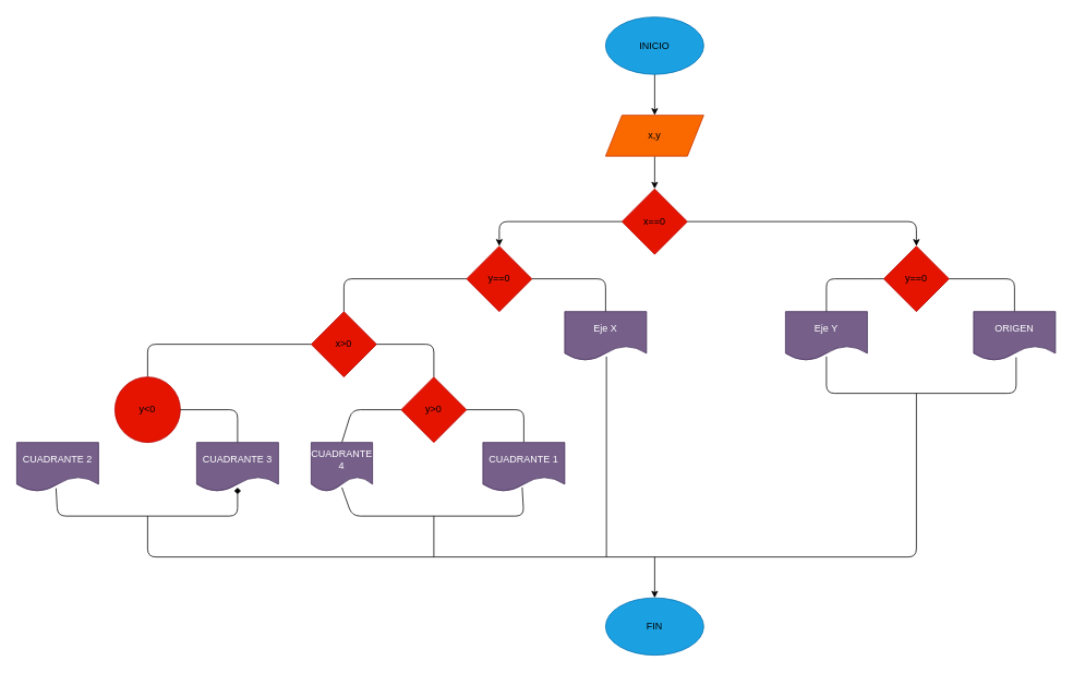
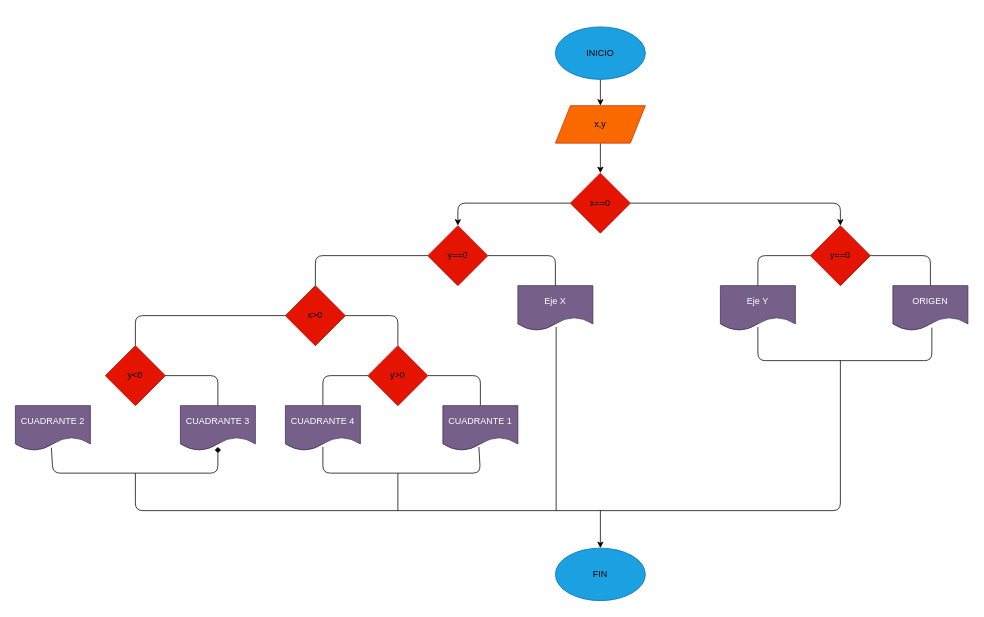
  <mxCell id="0" />
  <mxCell id="1" parent="0" />
  <mxCell id="2" value="" style="edgeStyle=none;html=1;fontColor=#000000;" edge="1" parent="1" source="3"><mxGeometry relative="1" as="geometry"><mxPoint x="800" y="140" as="targetPoint" /></mxGeometry></mxCell>
- <mxCell id="3" value="&lt;font color=&quot;#000000&quot;&gt;INICIO&lt;/font&gt;" style="ellipse;whiteSpace=wrap;html=1;fillColor=#1ba1e2;fontColor=#ffffff;strokeColor=#006EAF;" vertex="1" parent="1"><mxGeometry x="740" width="120" height="70" as="geometry" y="20" /></mxCell>
+ <mxCell id="3" value="&lt;font color=&quot;#000000&quot;&gt;INICIO&lt;/font&gt;" style="ellipse;whiteSpace=wrap;html=1;fillColor=#1ba1e2;fontColor=#ffffff;strokeColor=#006EAF;" vertex="1" parent="1"><mxGeometry x="740" y="35" width="120" height="70" as="geometry" /></mxCell>
  <mxCell id="4" value="" style="edgeStyle=none;html=1;fontColor=#000000;" edge="1" parent="1" source="5" target="6"><mxGeometry relative="1" as="geometry" /></mxCell>
  <mxCell id="5" value="x,y" style="shape=parallelogram;perimeter=parallelogramPerimeter;whiteSpace=wrap;html=1;fixedSize=1;fontColor=#000000;fillColor=#fa6800;strokeColor=#C73500;" vertex="1" parent="1"><mxGeometry x="740" y="140" width="120" height="50" as="geometry" /></mxCell>
  <mxCell id="6" value="&lt;font color=&quot;#000000&quot;&gt;x==0&lt;/font&gt;" style="rhombus;whiteSpace=wrap;html=1;fontColor=#ffffff;fillColor=#e51400;strokeColor=#B20000;" vertex="1" parent="1"><mxGeometry x="760" y="230" width="80" height="80" as="geometry" /></mxCell>
  <mxCell id="7" value="" style="endArrow=classic;html=1;fontColor=#000000;exitX=1;exitY=0.5;exitDx=0;exitDy=0;entryX=0.5;entryY=0;entryDx=0;entryDy=0;" edge="1" parent="1" source="6" target="8"><mxGeometry width="50" height="50" relative="1" as="geometry"><mxPoint x="820" y="370" as="sourcePoint" /><mxPoint x="1130" y="300" as="targetPoint" /><Array as="points"><mxPoint x="1020" y="270" /><mxPoint x="1120" y="270" /></Array></mxGeometry></mxCell>
  <mxCell id="8" value="&lt;font color=&quot;#000000&quot;&gt;y==0&lt;/font&gt;" style="rhombus;whiteSpace=wrap;html=1;fontColor=#ffffff;fillColor=#e51400;strokeColor=#B20000;" vertex="1" parent="1"><mxGeometry x="1080" y="300" width="80" height="80" as="geometry" /></mxCell>
  <mxCell id="9" value="" style="endArrow=none;html=1;fontColor=#000000;exitX=1;exitY=0.5;exitDx=0;exitDy=0;entryX=0.5;entryY=0;entryDx=0;entryDy=0;" edge="1" parent="1" source="8" target="10"><mxGeometry width="50" height="50" relative="1" as="geometry"><mxPoint x="990" y="420" as="sourcePoint" /><mxPoint x="1260" y="390" as="targetPoint" /><Array as="points"><mxPoint x="1240" y="340" /></Array></mxGeometry></mxCell>
  <mxCell id="10" value="ORIGEN" style="shape=document;whiteSpace=wrap;html=1;boundedLbl=1;fontColor=#ffffff;fillColor=#76608a;strokeColor=#432D57;" vertex="1" parent="1"><mxGeometry x="1190" y="380" width="100" height="60" as="geometry" /></mxCell>
  <mxCell id="11" value="Eje Y" style="shape=document;whiteSpace=wrap;html=1;boundedLbl=1;fontColor=#ffffff;fillColor=#76608a;strokeColor=#432D57;" vertex="1" parent="1"><mxGeometry x="960" y="380" width="100" height="60" as="geometry" /></mxCell>
  <mxCell id="12" value="" style="endArrow=none;html=1;fontColor=#000000;entryX=0;entryY=0.5;entryDx=0;entryDy=0;exitX=0.5;exitY=0;exitDx=0;exitDy=0;" edge="1" parent="1" source="11" target="8"><mxGeometry width="50" height="50" relative="1" as="geometry"><mxPoint x="1010" y="340" as="sourcePoint" /><mxPoint x="1040" y="370" as="targetPoint" /><Array as="points"><mxPoint x="1010" y="340" /><mxPoint x="1060" y="340" /></Array></mxGeometry></mxCell>
  <mxCell id="13" value="" style="endArrow=none;html=1;fontColor=#000000;exitX=0.5;exitY=0.917;exitDx=0;exitDy=0;exitPerimeter=0;entryX=0.52;entryY=0.933;entryDx=0;entryDy=0;entryPerimeter=0;" edge="1" parent="1" source="11" target="10"><mxGeometry width="50" height="50" relative="1" as="geometry"><mxPoint x="1060" y="480" as="sourcePoint" /><mxPoint x="1270" y="480" as="targetPoint" /><Array as="points"><mxPoint x="1010" y="480" /><mxPoint x="1242" y="480" /></Array></mxGeometry></mxCell>
  <mxCell id="14" value="" style="endArrow=classic;html=1;fontColor=#000000;exitX=0;exitY=0.5;exitDx=0;exitDy=0;" edge="1" parent="1" source="6"><mxGeometry width="50" height="50" relative="1" as="geometry"><mxPoint x="730" y="360" as="sourcePoint" /><mxPoint x="610" y="300" as="targetPoint" /><Array as="points"><mxPoint x="610" y="270" /></Array></mxGeometry></mxCell>
  <mxCell id="15" value="&lt;font color=&quot;#000000&quot;&gt;y==0&lt;/font&gt;" style="rhombus;whiteSpace=wrap;html=1;fontColor=#ffffff;fillColor=#e51400;strokeColor=#B20000;" vertex="1" parent="1"><mxGeometry x="570" y="300" width="80" height="80" as="geometry" /></mxCell>
  <mxCell id="16" value="Eje X" style="shape=document;whiteSpace=wrap;html=1;boundedLbl=1;fontColor=#ffffff;fillColor=#76608a;strokeColor=#432D57;" vertex="1" parent="1"><mxGeometry x="690" y="380" width="100" height="60" as="geometry" /></mxCell>
  <mxCell id="17" value="" style="endArrow=none;html=1;fontColor=#000000;exitX=1;exitY=0.5;exitDx=0;exitDy=0;entryX=0.5;entryY=0;entryDx=0;entryDy=0;" edge="1" parent="1" source="15" target="16"><mxGeometry width="50" height="50" relative="1" as="geometry"><mxPoint x="700" y="360" as="sourcePoint" /><mxPoint x="750" y="310" as="targetPoint" /><Array as="points"><mxPoint x="740" y="340" /></Array></mxGeometry></mxCell>
  <mxCell id="18" value="" style="endArrow=none;html=1;fontColor=#000000;exitX=0;exitY=0.5;exitDx=0;exitDy=0;entryX=0.5;entryY=0;entryDx=0;entryDy=0;" edge="1" parent="1" source="15"><mxGeometry width="50" height="50" relative="1" as="geometry"><mxPoint x="590" y="360" as="sourcePoint" /><mxPoint x="420" y="380" as="targetPoint" /><Array as="points"><mxPoint x="420" y="340" /></Array></mxGeometry></mxCell>
  <mxCell id="19" value="&lt;font color=&quot;#000000&quot;&gt;x&amp;gt;0&lt;/font&gt;" style="rhombus;whiteSpace=wrap;html=1;fontColor=#ffffff;fillColor=#e51400;strokeColor=#B20000;" vertex="1" parent="1"><mxGeometry x="380" y="380" width="80" height="80" as="geometry" /></mxCell>
  <mxCell id="20" value="" style="endArrow=none;html=1;fontColor=#000000;exitX=1;exitY=0.5;exitDx=0;exitDy=0;" edge="1" parent="1" source="19"><mxGeometry width="50" height="50" relative="1" as="geometry"><mxPoint x="590" y="360" as="sourcePoint" /><mxPoint x="530" y="460" as="targetPoint" /><Array as="points"><mxPoint x="530" y="420" /></Array></mxGeometry></mxCell>
  <mxCell id="21" value="&lt;font color=&quot;#000000&quot;&gt;y&amp;gt;0&lt;/font&gt;" style="rhombus;whiteSpace=wrap;html=1;fontColor=#ffffff;fillColor=#e51400;strokeColor=#B20000;" vertex="1" parent="1"><mxGeometry x="490" y="460" width="80" height="80" as="geometry" /></mxCell>
  <mxCell id="22" value="" style="endArrow=none;html=1;fontColor=#000000;exitX=1;exitY=0.5;exitDx=0;exitDy=0;entryX=0.5;entryY=0;entryDx=0;entryDy=0;" edge="1" parent="1" source="21" target="24"><mxGeometry width="50" height="50" relative="1" as="geometry"><mxPoint x="590" y="570" as="sourcePoint" /><mxPoint x="640" y="500" as="targetPoint" /><Array as="points"><mxPoint x="640" y="500" /></Array></mxGeometry></mxCell>
  <mxCell id="23" value="" style="endArrow=none;html=1;fontColor=#000000;entryX=0;entryY=0.5;entryDx=0;entryDy=0;exitX=0.5;exitY=0;exitDx=0;exitDy=0;" edge="1" parent="1" source="25" target="21"><mxGeometry width="50" height="50" relative="1" as="geometry"><mxPoint x="420" y="500" as="sourcePoint" /><mxPoint x="640" y="520" as="targetPoint" /><Array as="points"><mxPoint x="430" y="500" /></Array></mxGeometry></mxCell>
  <mxCell id="24" value="CUADRANTE 1" style="shape=document;whiteSpace=wrap;html=1;boundedLbl=1;fontColor=#ffffff;fillColor=#76608a;strokeColor=#432D57;" vertex="1" parent="1"><mxGeometry x="590" y="540" width="100" height="60" as="geometry" /></mxCell>
- <mxCell id="25" value="CUADRANTE 4" style="shape=document;whiteSpace=wrap;html=1;boundedLbl=1;fontColor=#ffffff;fillColor=#76608a;strokeColor=#432D57;" vertex="1" parent="1"><mxGeometry x="380" y="540" width="75" height="60" as="geometry" /></mxCell>
+ <mxCell id="25" value="CUADRANTE 4" style="shape=document;whiteSpace=wrap;html=1;boundedLbl=1;fontColor=#ffffff;fillColor=#76608a;strokeColor=#432D57;" vertex="1" parent="1"><mxGeometry x="380" y="540" width="100" height="60" as="geometry" /></mxCell>
  <mxCell id="26" value="CUADRANTE 3" style="shape=document;whiteSpace=wrap;html=1;boundedLbl=1;fontColor=#ffffff;fillColor=#76608a;strokeColor=#432D57;" vertex="1" parent="1"><mxGeometry x="240" y="540" width="100" height="60" as="geometry" /></mxCell>
  <mxCell id="27" value="" style="endArrow=none;html=1;fontColor=#000000;entryX=0;entryY=0.5;entryDx=0;entryDy=0;exitX=0.5;exitY=0;exitDx=0;exitDy=0;" edge="1" parent="1" source="28" target="19"><mxGeometry width="50" height="50" relative="1" as="geometry"><mxPoint x="190" y="420" as="sourcePoint" /><mxPoint x="440" y="470" as="targetPoint" /><Array as="points"><mxPoint x="180" y="420" /></Array></mxGeometry></mxCell>
- <mxCell id="28" value="&lt;font color=&quot;#000000&quot;&gt;y&amp;lt;0&lt;/font&gt;" style="ellipse;whiteSpace=wrap;html=1;fontColor=#ffffff;fillColor=#e51400;strokeColor=#B20000;" vertex="1" parent="1"><mxGeometry x="140" y="460" width="80" height="80" as="geometry" /></mxCell>
+ <mxCell id="28" value="&lt;font color=&quot;#000000&quot;&gt;y&amp;lt;0&lt;/font&gt;" style="rhombus;whiteSpace=wrap;html=1;fontColor=#ffffff;fillColor=#e51400;strokeColor=#B20000;" vertex="1" parent="1"><mxGeometry x="140" y="460" width="80" height="80" as="geometry" /></mxCell>
  <mxCell id="29" value="" style="endArrow=none;html=1;fontColor=#000000;exitX=1;exitY=0.5;exitDx=0;exitDy=0;entryX=0.5;entryY=0;entryDx=0;entryDy=0;" edge="1" parent="1" source="28" target="26"><mxGeometry width="50" height="50" relative="1" as="geometry"><mxPoint x="390" y="520" as="sourcePoint" /><mxPoint x="440" y="470" as="targetPoint" /><Array as="points"><mxPoint x="290" y="500" /></Array></mxGeometry></mxCell>
  <mxCell id="30" value="CUADRANTE 2" style="shape=document;whiteSpace=wrap;html=1;boundedLbl=1;fontColor=#ffffff;fillColor=#76608a;strokeColor=#432D57;" vertex="1" parent="1"><mxGeometry x="20" y="540" width="100" height="60" as="geometry" /></mxCell>
  <mxCell id="31" value="" style="endArrow=none;html=1;fontColor=#000000;entryX=0.51;entryY=0.917;entryDx=0;entryDy=0;entryPerimeter=0;" edge="1" parent="1" target="16"><mxGeometry width="50" height="50" relative="1" as="geometry"><mxPoint x="741" y="680" as="sourcePoint" /><mxPoint x="730" y="470" as="targetPoint" /></mxGeometry></mxCell>
  <mxCell id="32" value="" style="endArrow=diamond;html=1;fontColor=#000000;exitX=0.48;exitY=0.933;exitDx=0;exitDy=0;exitPerimeter=0;entryX=0.5;entryY=0.917;entryDx=0;entryDy=0;entryPerimeter=0;" edge="1" parent="1" source="30" target="26"><mxGeometry width="50" height="50" relative="1" as="geometry"><mxPoint x="200" y="680" as="sourcePoint" /><mxPoint x="250" y="630" as="targetPoint" /><Array as="points"><mxPoint x="70" y="630" /><mxPoint x="290" y="630" /></Array></mxGeometry></mxCell>
  <mxCell id="33" value="" style="endArrow=none;html=1;fontColor=#000000;entryX=0.5;entryY=0.917;entryDx=0;entryDy=0;entryPerimeter=0;exitX=0.48;exitY=0.917;exitDx=0;exitDy=0;exitPerimeter=0;" edge="1" parent="1" source="24" target="25"><mxGeometry width="50" height="50" relative="1" as="geometry"><mxPoint x="590" y="640" as="sourcePoint" /><mxPoint x="440" y="630" as="targetPoint" /><Array as="points"><mxPoint x="640" y="630" /><mxPoint x="430" y="630" /></Array></mxGeometry></mxCell>
  <mxCell id="34" value="" style="endArrow=none;html=1;fontColor=#000000;" edge="1" parent="1"><mxGeometry width="50" height="50" relative="1" as="geometry"><mxPoint x="180" y="630" as="sourcePoint" /><mxPoint x="1120" y="480" as="targetPoint" /><Array as="points"><mxPoint x="180" y="680" /><mxPoint x="1120" y="680" /></Array></mxGeometry></mxCell>
  <mxCell id="35" value="" style="endArrow=none;html=1;fontColor=#000000;" edge="1" parent="1"><mxGeometry width="50" height="50" relative="1" as="geometry"><mxPoint x="530" y="630" as="sourcePoint" /><mxPoint x="530" y="680" as="targetPoint" /></mxGeometry></mxCell>
  <mxCell id="36" value="" style="endArrow=classic;html=1;fontColor=#000000;" edge="1" parent="1"><mxGeometry width="50" height="50" relative="1" as="geometry"><mxPoint x="800" y="680" as="sourcePoint" /><mxPoint x="800" y="730" as="targetPoint" /></mxGeometry></mxCell>
  <mxCell id="37" value="&lt;font color=&quot;#000000&quot;&gt;FIN&lt;/font&gt;" style="ellipse;whiteSpace=wrap;html=1;fillColor=#1ba1e2;fontColor=#ffffff;strokeColor=#006EAF;" vertex="1" parent="1"><mxGeometry x="740" y="730" width="120" height="70" as="geometry" /></mxCell>
